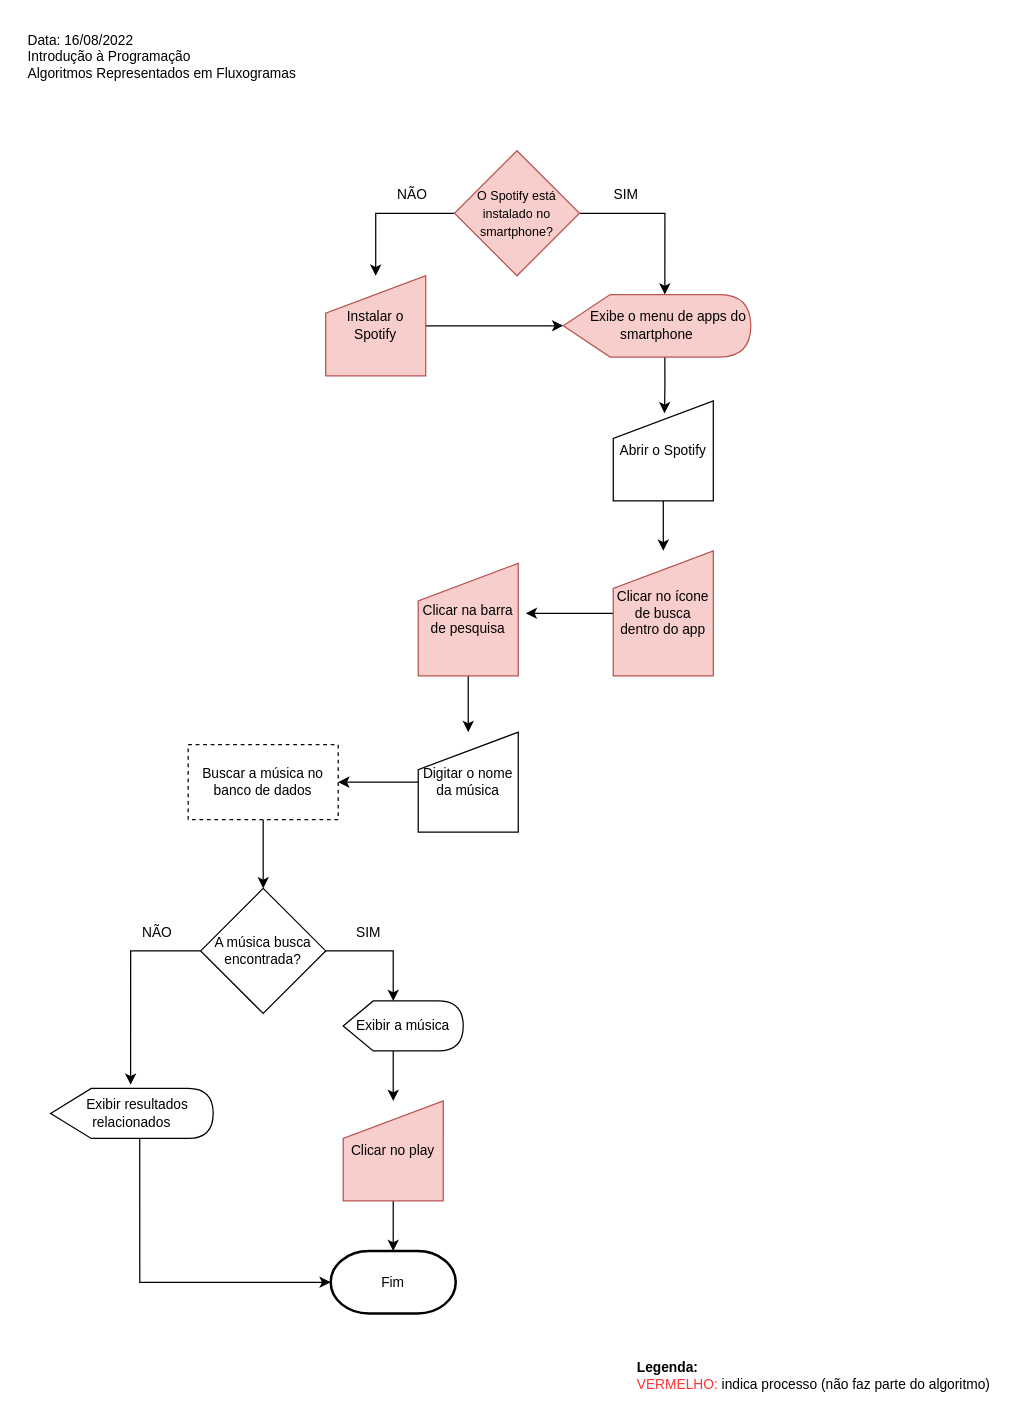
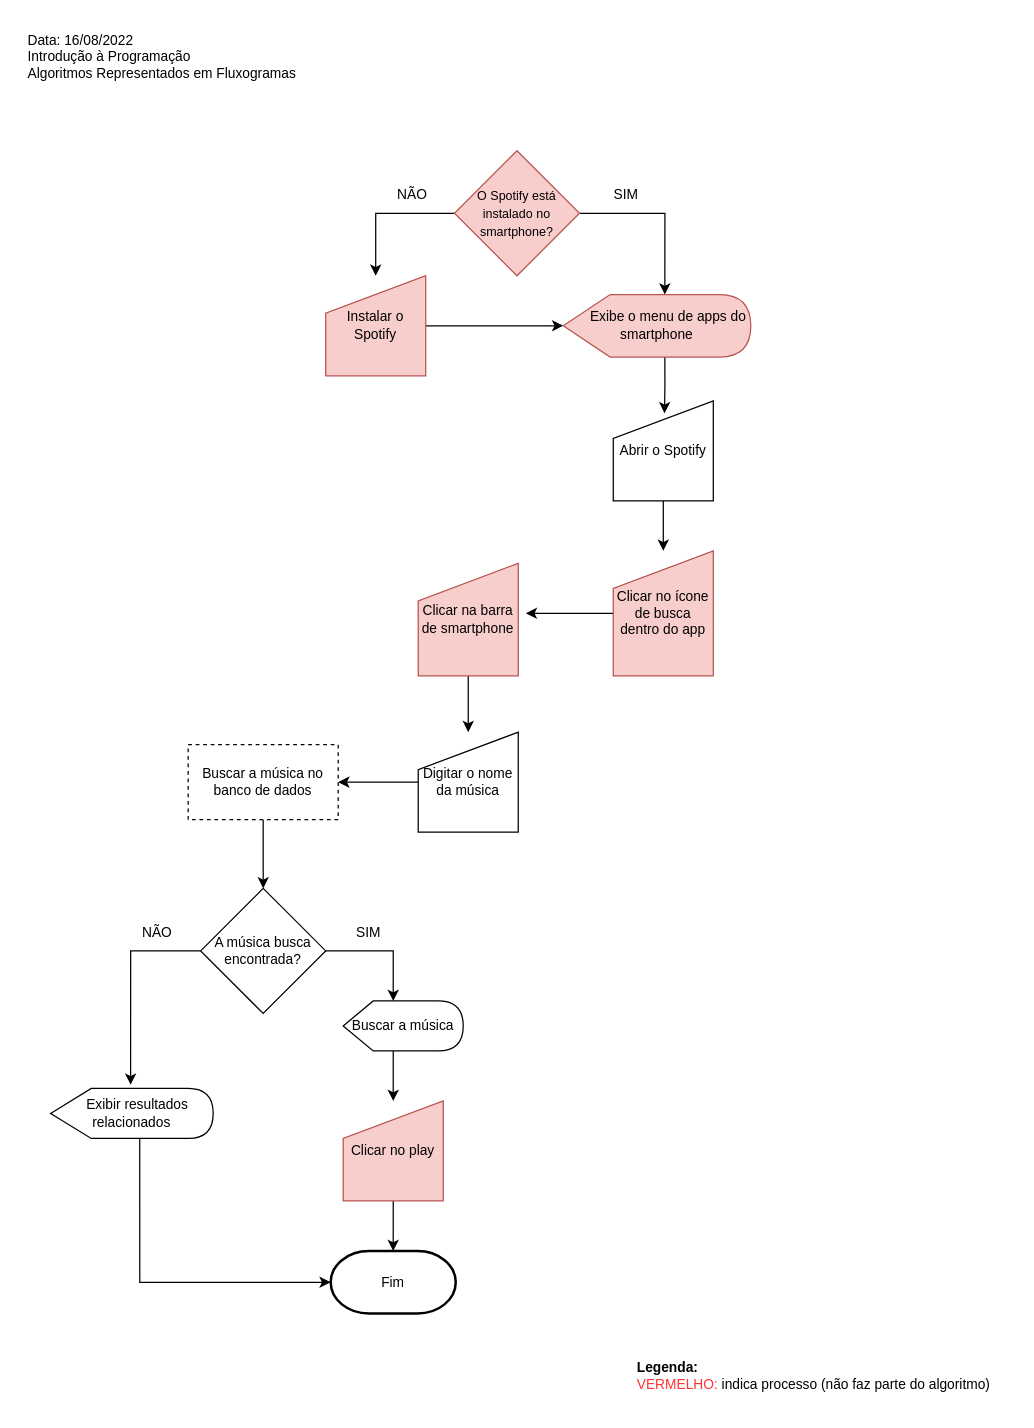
  <mxCell id="0" />
  <mxCell id="1" parent="0" />
  <mxCell id="2" style="edgeStyle=orthogonalEdgeStyle;rounded=0;orthogonalLoop=1;jettySize=auto;html=1;exitX=0;exitY=0.5;exitDx=0;exitDy=0;exitPerimeter=0;entryX=0.5;entryY=0;entryDx=0;entryDy=0;fontSize=11;" edge="1" parent="1" source="4" target="10"><mxGeometry relative="1" as="geometry" /></mxCell>
  <mxCell id="3" style="edgeStyle=orthogonalEdgeStyle;rounded=0;orthogonalLoop=1;jettySize=auto;html=1;exitX=1;exitY=0.5;exitDx=0;exitDy=0;exitPerimeter=0;entryX=0;entryY=0;entryDx=81.25;entryDy=0;entryPerimeter=0;fontSize=11;" edge="1" parent="1" source="4" target="12"><mxGeometry relative="1" as="geometry" /></mxCell>
  <mxCell id="4" value="&lt;font style=&quot;font-size: 10px;&quot;&gt;O Spotify está instalado no smartphone?&lt;/font&gt;" style="strokeWidth=1;html=1;shape=mxgraph.flowchart.decision;whiteSpace=wrap;fillColor=#f8cecc;strokeColor=#b85450;" vertex="1" parent="1"><mxGeometry x="363" y="120" width="100" height="100" as="geometry" /></mxCell>
  <mxCell id="5" value="SIM" style="text;html=1;align=center;verticalAlign=middle;resizable=0;points=[];autosize=1;strokeColor=none;fillColor=none;fontSize=11;" vertex="1" parent="1"><mxGeometry x="480" y="140" width="40" height="30" as="geometry" /></mxCell>
  <mxCell id="6" value="NÃO" style="text;html=1;align=center;verticalAlign=middle;resizable=0;points=[];autosize=1;strokeColor=none;fillColor=none;fontSize=11;" vertex="1" parent="1"><mxGeometry x="304" y="140" width="50" height="30" as="geometry" /></mxCell>
  <mxCell id="7" style="edgeStyle=orthogonalEdgeStyle;rounded=0;orthogonalLoop=1;jettySize=auto;html=1;exitX=0.5;exitY=1;exitDx=0;exitDy=0;entryX=0.5;entryY=0;entryDx=0;entryDy=0;entryPerimeter=0;fontSize=11;" edge="1" parent="1" source="8" target="23"><mxGeometry relative="1" as="geometry" /></mxCell>
  <mxCell id="8" value="Buscar a música no banco de dados" style="rounded=0;whiteSpace=wrap;html=1;fontSize=11;dashed=1;" vertex="1" parent="1"><mxGeometry x="150" y="595" width="120" height="60" as="geometry" /></mxCell>
  <mxCell id="9" style="edgeStyle=orthogonalEdgeStyle;rounded=0;orthogonalLoop=1;jettySize=auto;html=1;exitX=1;exitY=0.5;exitDx=0;exitDy=0;entryX=0;entryY=0.5;entryDx=0;entryDy=0;entryPerimeter=0;fontSize=11;" edge="1" parent="1" source="10" target="12"><mxGeometry relative="1" as="geometry" /></mxCell>
  <mxCell id="10" value="Instalar o Spotify" style="shape=manualInput;whiteSpace=wrap;html=1;fontSize=11;fillColor=#f8cecc;strokeColor=#b85450;" vertex="1" parent="1"><mxGeometry x="260" y="220" width="80" height="80" as="geometry" /></mxCell>
  <mxCell id="11" style="edgeStyle=orthogonalEdgeStyle;rounded=0;orthogonalLoop=1;jettySize=auto;html=1;exitX=0;exitY=0;exitDx=81.25;exitDy=50;exitPerimeter=0;fontSize=11;" edge="1" parent="1" source="12"><mxGeometry relative="1" as="geometry"><mxPoint x="531" y="330" as="targetPoint" /></mxGeometry></mxCell>
  <mxCell id="12" value="&amp;nbsp; &amp;nbsp; &amp;nbsp; Exibe o menu de apps do smartphone" style="shape=display;whiteSpace=wrap;html=1;fontSize=11;fillColor=#f8cecc;strokeColor=#b85450;" vertex="1" parent="1"><mxGeometry x="450" y="235" width="150" height="50" as="geometry" /></mxCell>
  <mxCell id="13" style="edgeStyle=orthogonalEdgeStyle;rounded=0;orthogonalLoop=1;jettySize=auto;html=1;exitX=0.5;exitY=1;exitDx=0;exitDy=0;entryX=0.5;entryY=0;entryDx=0;entryDy=0;fontSize=11;" edge="1" parent="1" source="14" target="16"><mxGeometry relative="1" as="geometry" /></mxCell>
  <mxCell id="14" value="Abrir o Spotify" style="shape=manualInput;whiteSpace=wrap;html=1;fontSize=11;" vertex="1" parent="1"><mxGeometry x="490" y="320" width="80" height="80" as="geometry" /></mxCell>
  <mxCell id="15" style="edgeStyle=orthogonalEdgeStyle;rounded=0;orthogonalLoop=1;jettySize=auto;html=1;exitX=0;exitY=0.5;exitDx=0;exitDy=0;fontSize=11;" edge="1" parent="1" source="16"><mxGeometry relative="1" as="geometry"><mxPoint x="420" y="490" as="targetPoint" /></mxGeometry></mxCell>
  <mxCell id="16" value="Clicar no ícone de busca dentro do app" style="shape=manualInput;whiteSpace=wrap;html=1;fontSize=11;fillColor=#f8cecc;strokeColor=#b85450;" vertex="1" parent="1"><mxGeometry x="490" y="440" width="80" height="100" as="geometry" /></mxCell>
  <mxCell id="17" style="edgeStyle=orthogonalEdgeStyle;rounded=0;orthogonalLoop=1;jettySize=auto;html=1;exitX=0.5;exitY=1;exitDx=0;exitDy=0;entryX=0.5;entryY=0;entryDx=0;entryDy=0;fontSize=11;" edge="1" parent="1" source="18" target="20"><mxGeometry relative="1" as="geometry" /></mxCell>
- <mxCell id="18" value="&lt;span style=&quot;color: rgb(0, 0, 0); font-family: Helvetica; font-size: 11px; font-style: normal; font-variant-ligatures: normal; font-variant-caps: normal; font-weight: 400; letter-spacing: normal; orphans: 2; text-align: center; text-indent: 0px; text-transform: none; widows: 2; word-spacing: 0px; -webkit-text-stroke-width: 0px; text-decoration-thickness: initial; text-decoration-style: initial; text-decoration-color: initial; float: none; display: inline !important;&quot;&gt;Clicar na barra de pesquisa&lt;/span&gt;" style="shape=manualInput;whiteSpace=wrap;html=1;fontSize=11;fillColor=#f8cecc;strokeColor=#b85450;" vertex="1" parent="1"><mxGeometry x="334" y="450" width="80" height="90" as="geometry" /></mxCell>
+ <mxCell id="18" value="&lt;span style=&quot;color: rgb(0, 0, 0); font-family: Helvetica; font-size: 11px; font-style: normal; font-variant-ligatures: normal; font-variant-caps: normal; font-weight: 400; letter-spacing: normal; orphans: 2; text-align: center; text-indent: 0px; text-transform: none; widows: 2; word-spacing: 0px; -webkit-text-stroke-width: 0px; text-decoration-thickness: initial; text-decoration-style: initial; text-decoration-color: initial; float: none; display: inline !important;&quot;&gt;Clicar na barra de smartphone&lt;/span&gt;" style="shape=manualInput;whiteSpace=wrap;html=1;fontSize=11;fillColor=#f8cecc;strokeColor=#b85450;" vertex="1" parent="1"><mxGeometry x="334" y="450" width="80" height="90" as="geometry" /></mxCell>
  <mxCell id="19" style="edgeStyle=orthogonalEdgeStyle;rounded=0;orthogonalLoop=1;jettySize=auto;html=1;exitX=0;exitY=0.5;exitDx=0;exitDy=0;entryX=1;entryY=0.5;entryDx=0;entryDy=0;fontSize=11;" edge="1" parent="1" source="20" target="8"><mxGeometry relative="1" as="geometry" /></mxCell>
  <mxCell id="20" value="Digitar o nome da música" style="shape=manualInput;whiteSpace=wrap;html=1;fontSize=11;" vertex="1" parent="1"><mxGeometry x="334" y="585" width="80" height="80" as="geometry" /></mxCell>
  <mxCell id="21" style="edgeStyle=orthogonalEdgeStyle;rounded=0;orthogonalLoop=1;jettySize=auto;html=1;exitX=1;exitY=0.5;exitDx=0;exitDy=0;exitPerimeter=0;entryX=0;entryY=0;entryDx=40;entryDy=0;entryPerimeter=0;fontSize=11;" edge="1" parent="1" source="23" target="25"><mxGeometry relative="1" as="geometry" /></mxCell>
  <mxCell id="22" style="edgeStyle=orthogonalEdgeStyle;rounded=0;orthogonalLoop=1;jettySize=auto;html=1;exitX=0;exitY=0.5;exitDx=0;exitDy=0;exitPerimeter=0;entryX=0.492;entryY=-0.075;entryDx=0;entryDy=0;entryPerimeter=0;fontSize=11;fontColor=#FF3333;" edge="1" parent="1" source="23" target="33"><mxGeometry relative="1" as="geometry" /></mxCell>
  <mxCell id="23" value="A música busca encontrada?" style="strokeWidth=1;html=1;shape=mxgraph.flowchart.decision;whiteSpace=wrap;fontSize=11;" vertex="1" parent="1"><mxGeometry x="160" y="710" width="100" height="100" as="geometry" /></mxCell>
  <mxCell id="24" style="edgeStyle=orthogonalEdgeStyle;rounded=0;orthogonalLoop=1;jettySize=auto;html=1;exitX=0;exitY=0;exitDx=40;exitDy=40;exitPerimeter=0;entryX=0.5;entryY=0;entryDx=0;entryDy=0;fontSize=11;" edge="1" parent="1" source="25" target="28"><mxGeometry relative="1" as="geometry" /></mxCell>
- <mxCell id="25" value="Exibir a música" style="shape=display;whiteSpace=wrap;html=1;fontSize=11;" vertex="1" parent="1"><mxGeometry x="274" y="800" width="96" height="40" as="geometry" /></mxCell>
+ <mxCell id="25" value="Buscar a música" style="shape=display;whiteSpace=wrap;html=1;fontSize=11;" vertex="1" parent="1"><mxGeometry x="274" y="800" width="96" height="40" as="geometry" /></mxCell>
  <mxCell id="26" value="SIM" style="text;html=1;align=center;verticalAlign=middle;resizable=0;points=[];autosize=1;strokeColor=none;fillColor=none;fontSize=11;" vertex="1" parent="1"><mxGeometry x="274" y="730" width="40" height="30" as="geometry" /></mxCell>
  <mxCell id="27" style="edgeStyle=orthogonalEdgeStyle;rounded=0;orthogonalLoop=1;jettySize=auto;html=1;exitX=0.5;exitY=1;exitDx=0;exitDy=0;entryX=0.5;entryY=0;entryDx=0;entryDy=0;entryPerimeter=0;fontSize=11;" edge="1" parent="1" source="28" target="29"><mxGeometry relative="1" as="geometry" /></mxCell>
  <mxCell id="28" value="Clicar no play" style="shape=manualInput;whiteSpace=wrap;html=1;fontSize=11;fillColor=#f8cecc;strokeColor=#b85450;" vertex="1" parent="1"><mxGeometry x="274" y="880" width="80" height="80" as="geometry" /></mxCell>
  <mxCell id="29" value="Fim" style="strokeWidth=2;html=1;shape=mxgraph.flowchart.terminator;whiteSpace=wrap;fontSize=11;" vertex="1" parent="1"><mxGeometry x="264" y="1000" width="100" height="50" as="geometry" /></mxCell>
  <mxCell id="30" value="NÃO" style="text;html=1;align=center;verticalAlign=middle;resizable=0;points=[];autosize=1;strokeColor=none;fillColor=none;fontSize=11;" vertex="1" parent="1"><mxGeometry x="100" y="730" width="50" height="30" as="geometry" /></mxCell>
  <mxCell id="31" value="&lt;div style=&quot;text-align: left;&quot;&gt;&lt;span style=&quot;background-color: initial;&quot;&gt;&lt;b&gt;Legenda:&lt;/b&gt;&lt;/span&gt;&lt;/div&gt;&lt;font color=&quot;#ff3333&quot;&gt;VERMELHO:&lt;/font&gt; indica processo (não faz parte do algoritmo)" style="text;html=1;align=center;verticalAlign=middle;resizable=0;points=[];autosize=1;strokeColor=none;fillColor=none;fontSize=11;" vertex="1" parent="1"><mxGeometry x="495" y="1080" width="310" height="40" as="geometry" /></mxCell>
  <mxCell id="32" style="edgeStyle=orthogonalEdgeStyle;rounded=0;orthogonalLoop=1;jettySize=auto;html=1;exitX=0;exitY=0;exitDx=71.25;exitDy=40;exitPerimeter=0;entryX=0;entryY=0.5;entryDx=0;entryDy=0;entryPerimeter=0;fontSize=11;fontColor=#FF3333;" edge="1" parent="1" source="33" target="29"><mxGeometry relative="1" as="geometry" /></mxCell>
  <mxCell id="33" value="&amp;nbsp; &amp;nbsp;Exibir resultados relacionados" style="shape=display;whiteSpace=wrap;html=1;labelBackgroundColor=none;fontSize=11;strokeWidth=1;" vertex="1" parent="1"><mxGeometry x="40" y="870" width="130" height="40" as="geometry" /></mxCell>
  <mxCell id="34" value="&lt;font color=&quot;#000000&quot;&gt;Data: 16/08/2022&lt;br&gt;Introdução à Programação&lt;br&gt;&lt;div style=&quot;&quot;&gt;&lt;span style=&quot;background-color: initial;&quot;&gt;Algoritmos Representados em Fluxogramas&lt;/span&gt;&lt;/div&gt;&lt;/font&gt;" style="text;html=1;align=left;verticalAlign=middle;resizable=0;points=[];autosize=1;strokeColor=none;fillColor=none;fontSize=11;fontColor=#FF3333;" vertex="1" parent="1"><mxGeometry x="20" y="20" width="240" height="50" as="geometry" /></mxCell>
